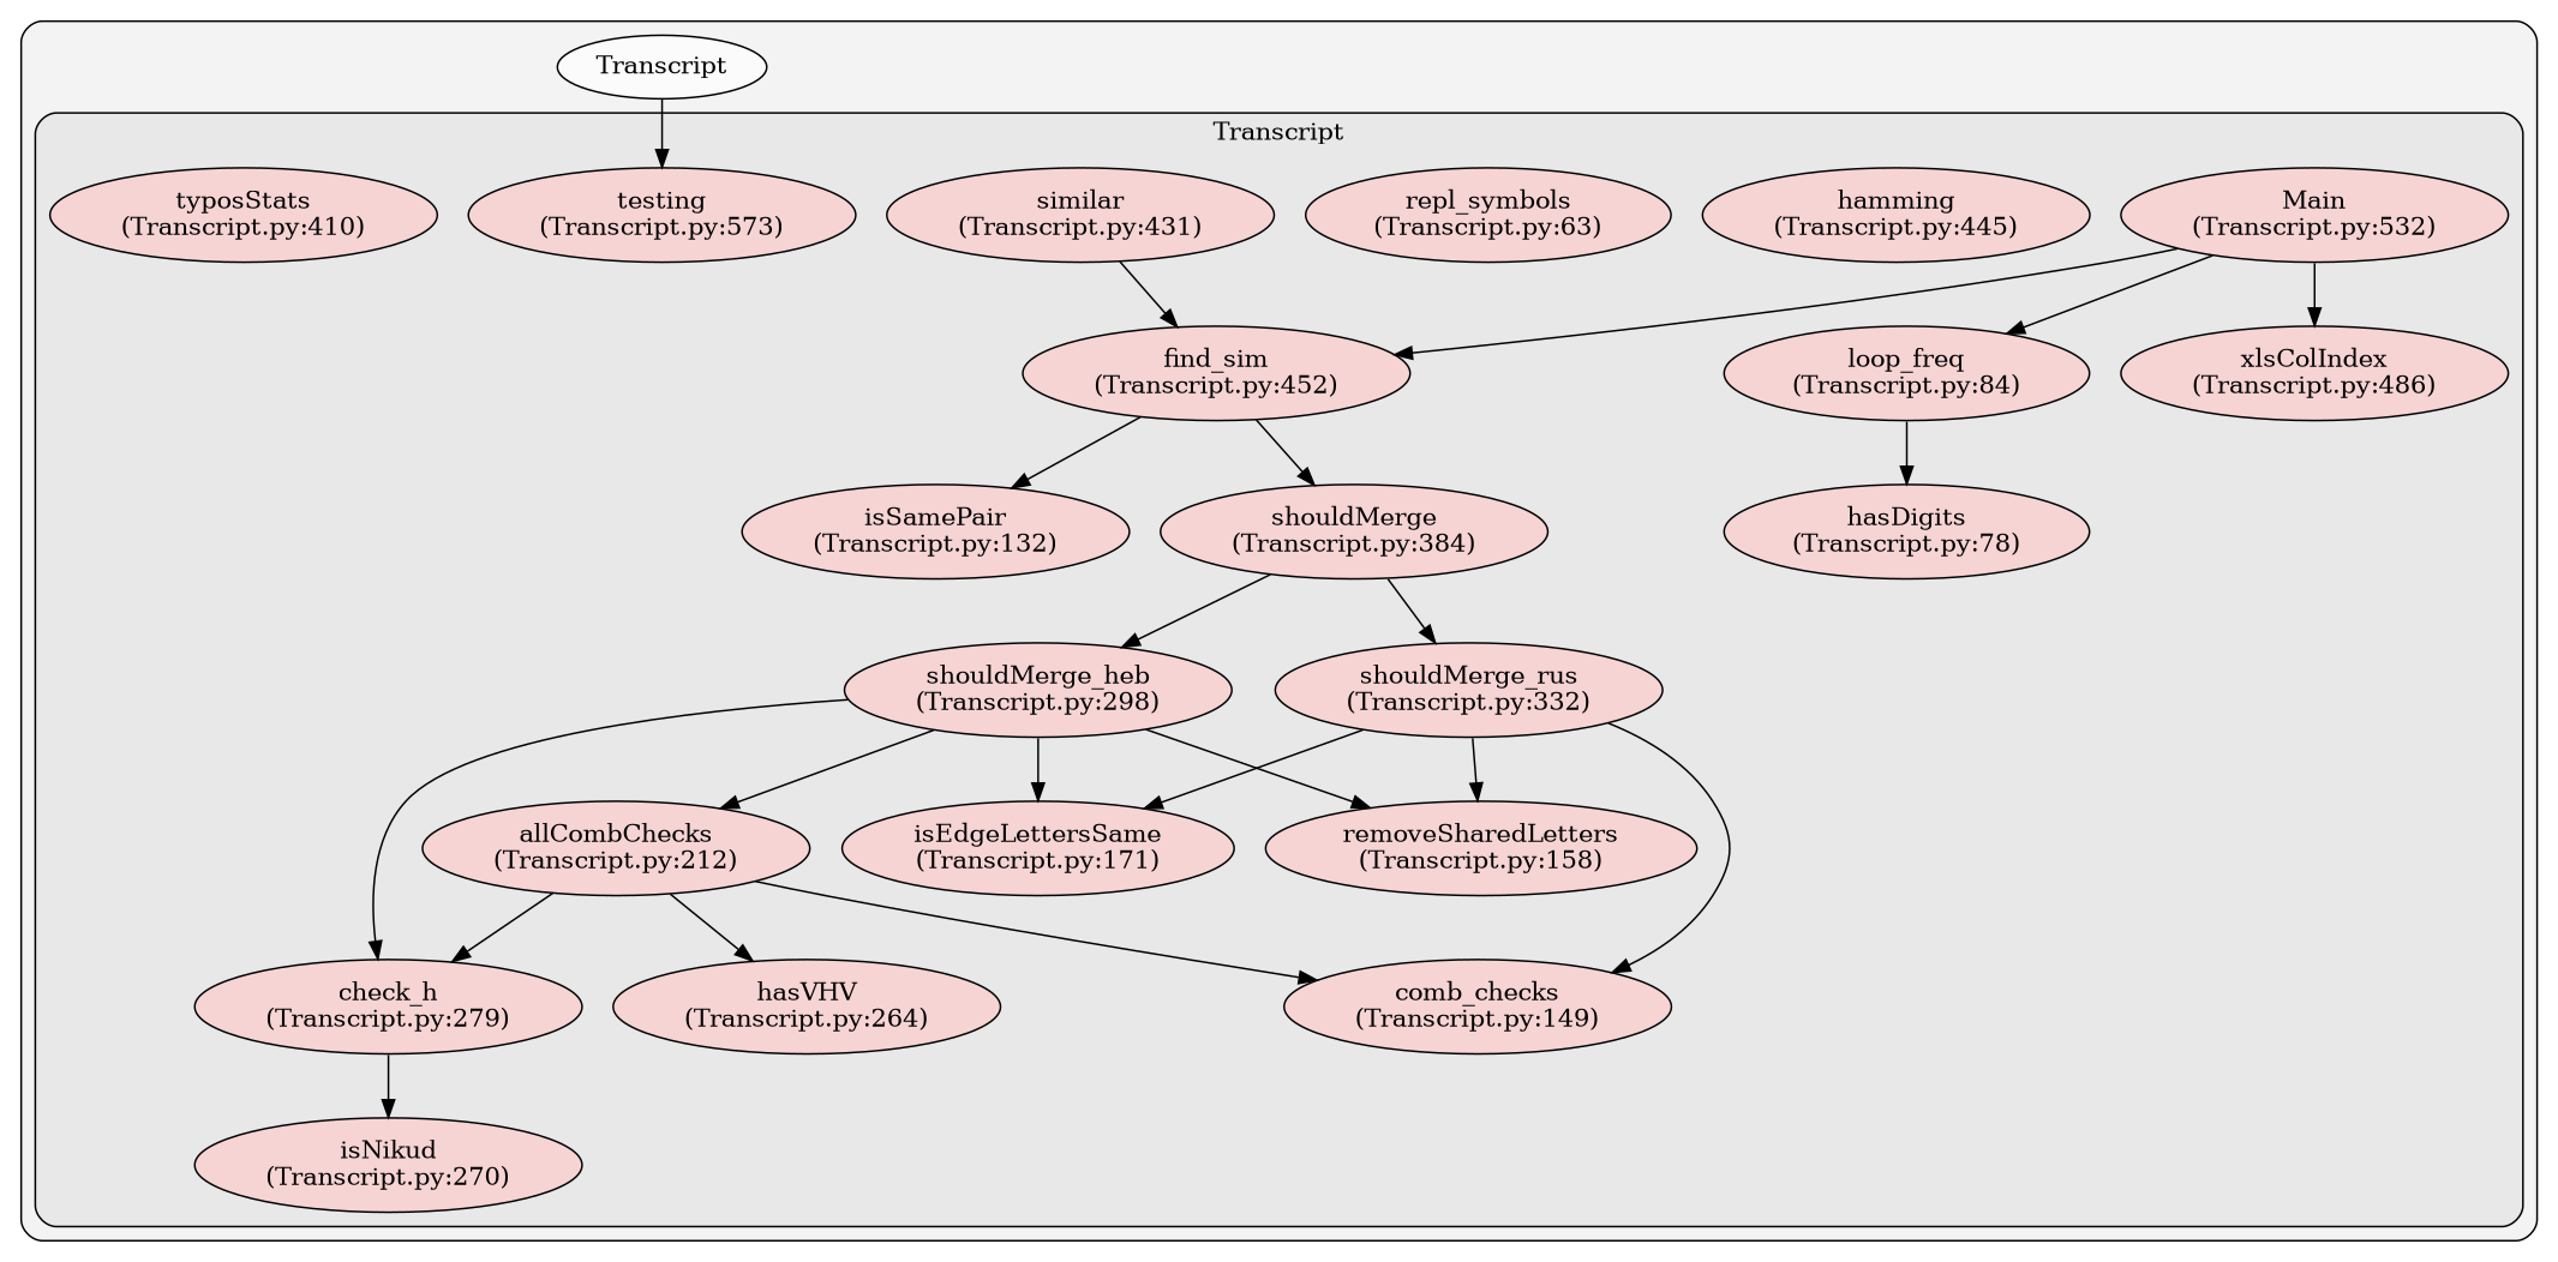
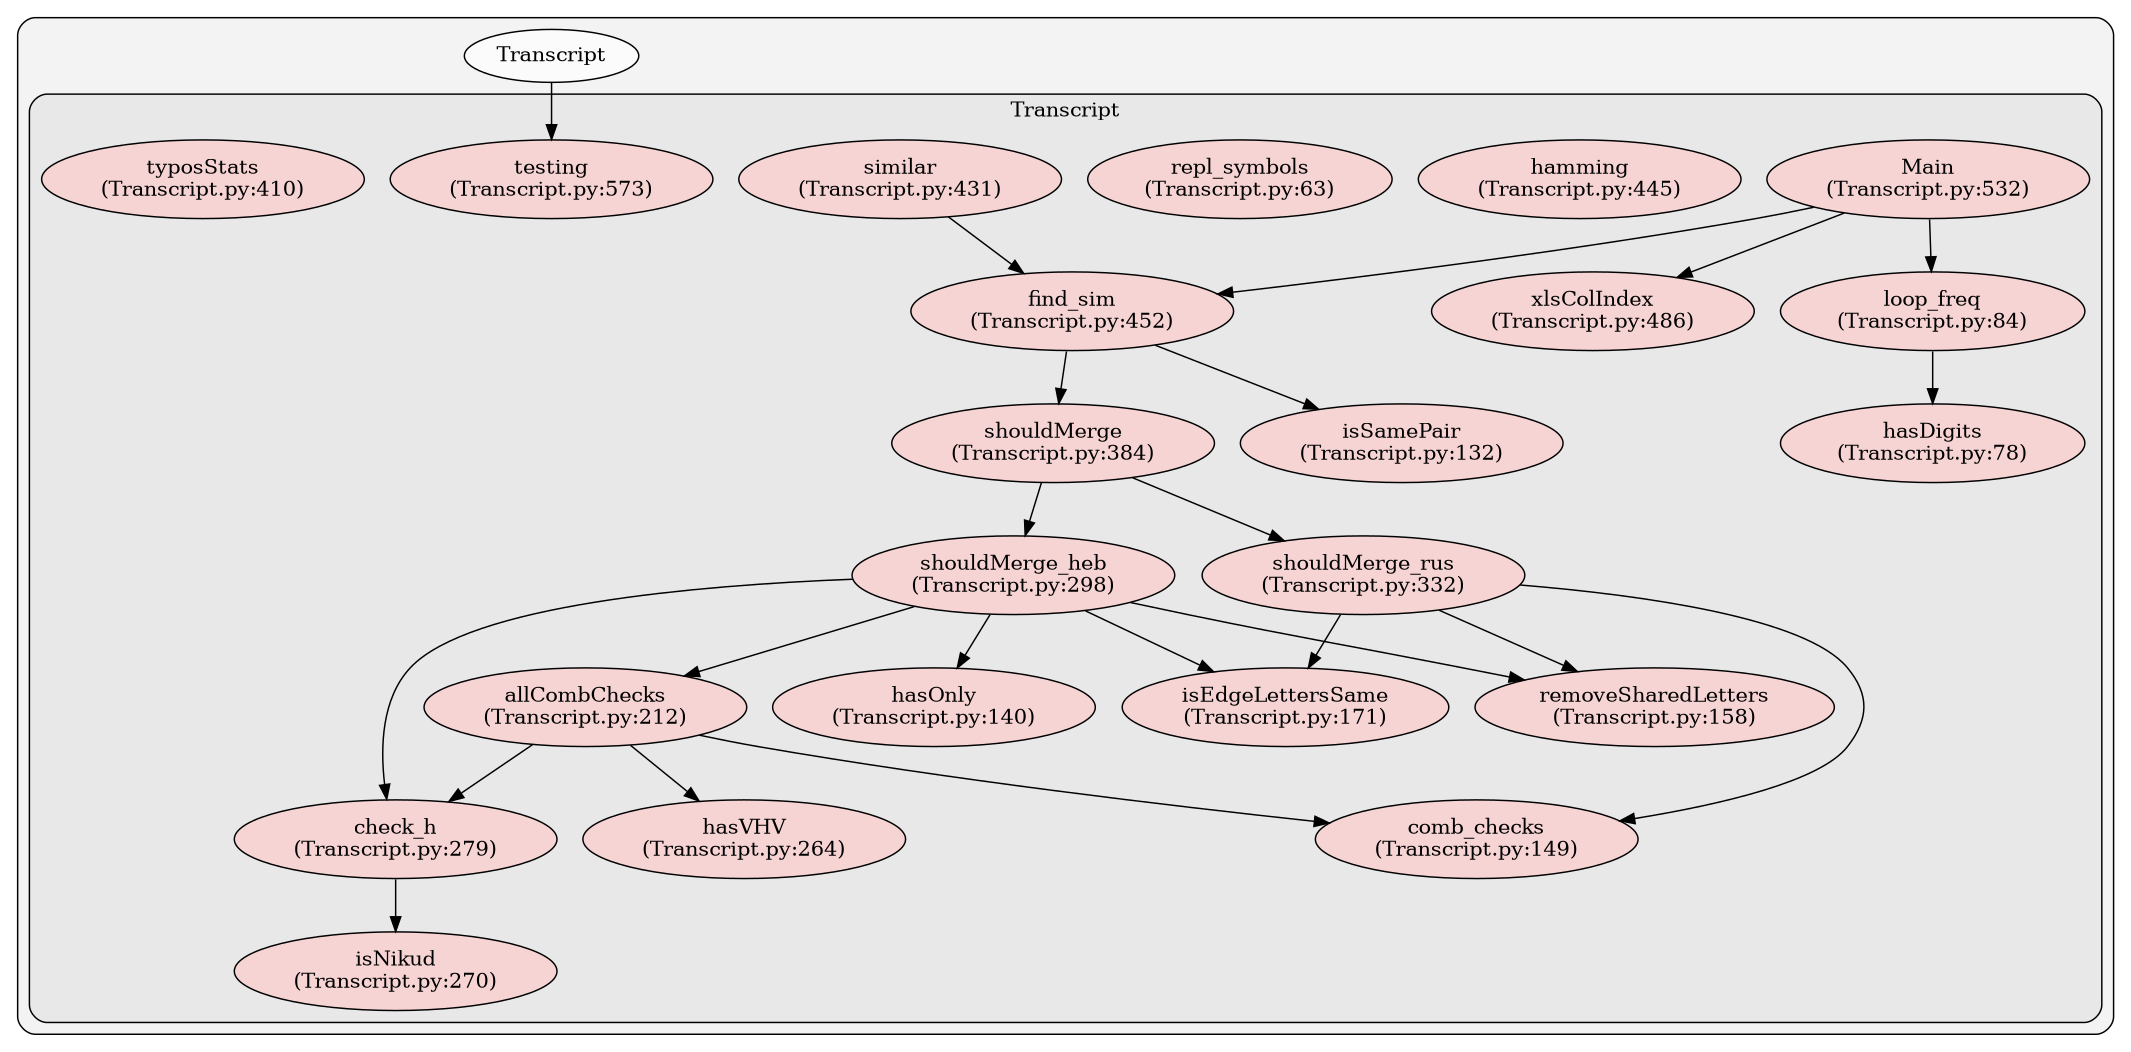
  digraph {
    clusterrank=local
    rankdir=TB
    node [fillcolor="#feccccb2" fontcolor="#000000" group=0 style=filled]
    edge [color="#000000" style=solid]
    n1 [label="Main\n(Transcript.py:532)"]
    n2 [label="allCombChecks\n(Transcript.py:212)"]
    n3 [label="check_h\n(Transcript.py:279)"]
    n4 [label="comb_checks\n(Transcript.py:149)"]
    n5 [label="find_sim\n(Transcript.py:452)"]
    n6 [label="hamming\n(Transcript.py:445)"]
    n7 [label="hasDigits\n(Transcript.py:78)"]
+   n8 [label="hasOnly\n(Transcript.py:140)"]
    n9 [label="hasVHV\n(Transcript.py:264)"]
    n10 [label="isEdgeLettersSame\n(Transcript.py:171)"]
    n11 [label="isNikud\n(Transcript.py:270)"]
    n12 [label="isSamePair\n(Transcript.py:132)"]
    n13 [label="loop_freq\n(Transcript.py:84)"]
    n14 [label="removeSharedLetters\n(Transcript.py:158)"]
    n15 [label="repl_symbols\n(Transcript.py:63)"]
    n16 [label="shouldMerge\n(Transcript.py:384)"]
    n17 [label="shouldMerge_heb\n(Transcript.py:298)"]
    n18 [label="shouldMerge_rus\n(Transcript.py:332)"]
    n19 [label="similar\n(Transcript.py:431)"]
    n20 [label="testing\n(Transcript.py:573)"]
    n21 [label="typosStats\n(Transcript.py:410)"]
    n22 [label="xlsColIndex\n(Transcript.py:486)"]
    n23 [fillcolor="#ffffffb2" label=Transcript]
    subgraph cluster_1 {
      fillcolor="#80808018"
      style="filled,rounded"
      n23
      subgraph cluster_2 {
        fillcolor="#80808018"
        label=Transcript
        style="filled,rounded"
        n1
        n2
        n3
        n4
        n5
        n6
        n7
+       n8
        n9
        n10
        n11
        n12
        n13
        n14
        n15
        n16
        n17
        n18
        n19
        n20
        n21
        n22
      }
    }
    n1 -> n5
    n1 -> n13
    n1 -> n22
    n2 -> n3
    n2 -> n4
    n2 -> n9
    n3 -> n11
    n5 -> n12
    n5 -> n16
    n13 -> n7
    n16 -> n17
    n16 -> n18
    n17 -> n2
    n17 -> n3
+   n17 -> n8
    n17 -> n10
    n17 -> n14
    n18 -> n4
    n18 -> n10
    n18 -> n14
    n19 -> n5
    n23 -> n20
  }
